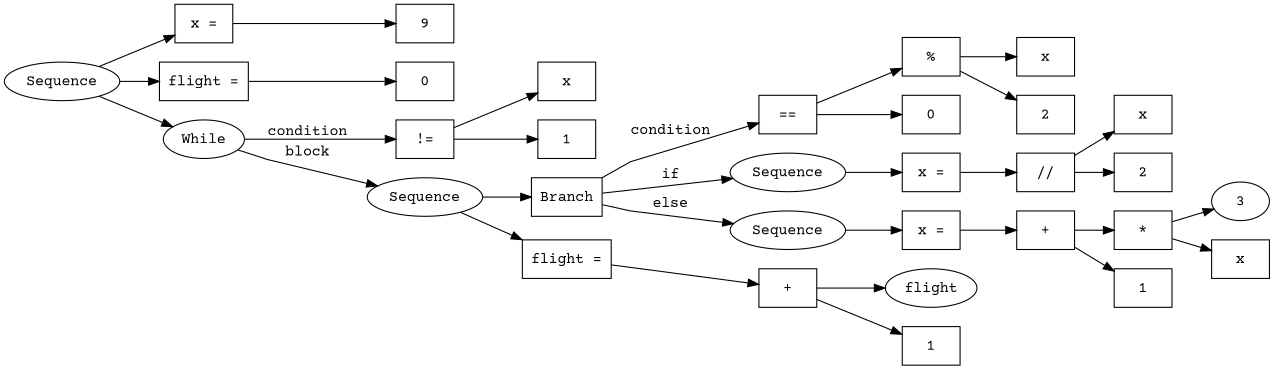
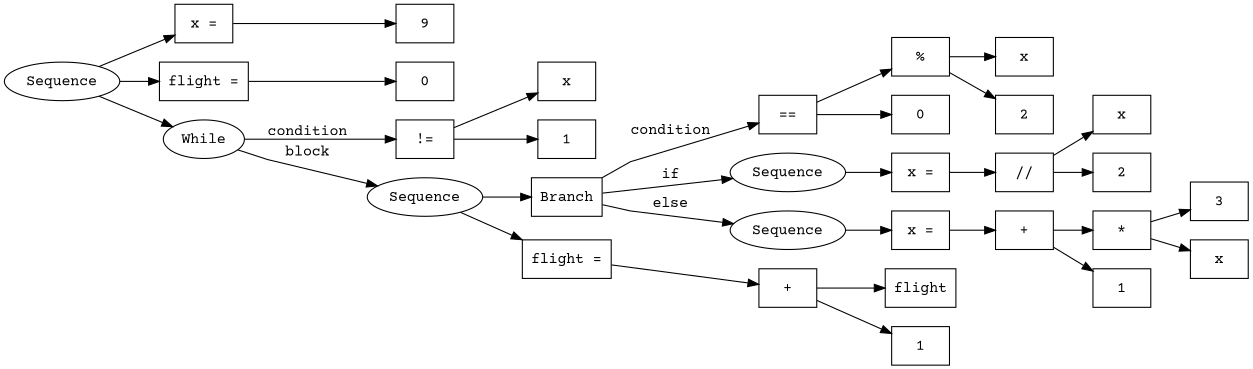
  digraph {
    fontname="Courier Prime"
    rankdir=LR
    splines=polyline
    node [fontname="Courier Prime" shape=box]
    edge [fontname="Courier Prime"]
    n1 [label=Sequence shape=""]
    n2 [label="x ="]
    n3 [label="flight ="]
    n4 [label=While shape=""]
    n5 [label=9]
    n6 [label=0]
    n7 [label="!="]
    n8 [label=Sequence shape=""]
    n9 [label=x]
    n10 [label=1]
    n11 [label=Branch]
    n12 [label="flight ="]
    n13 [label="=="]
    n14 [label=Sequence shape=""]
    n15 [label=Sequence shape=""]
    n16 [label="+"]
    n17 [label="%"]
    n18 [label=0]
    n19 [label="x ="]
    n20 [label="x ="]
    n21 [label=x]
    n22 [label=2]
    n23 [label="//"]
    n24 [label=x]
    n25 [label=2]
    n26 [label="+"]
    n27 [label="*"]
    n28 [label=1]
-   n29 [label=3 shape=ellipse]
+   n29 [label=3]
    n30 [label=x]
-   n31 [label=flight shape=ellipse]
+   n31 [label=flight]
    n32 [label=1]
    n1 -> n2
    n1 -> n3
    n1 -> n4
    n2 -> n5
    n3 -> n6
    n4 -> n7 [label=condition]
    n4 -> n8 [label=block]
    n7 -> n9
    n7 -> n10
    n8 -> n11
    n8 -> n12
    n11 -> n13 [label=condition]
    n11 -> n14 [label=if]
    n11 -> n15 [label=else]
    n12 -> n16
    n13 -> n17
    n13 -> n18
    n14 -> n19
    n15 -> n20
    n16 -> n31
    n16 -> n32
    n17 -> n21
    n17 -> n22
    n19 -> n23
    n20 -> n26
    n23 -> n24
    n23 -> n25
    n26 -> n27
    n26 -> n28
    n27 -> n29
    n27 -> n30
  }
